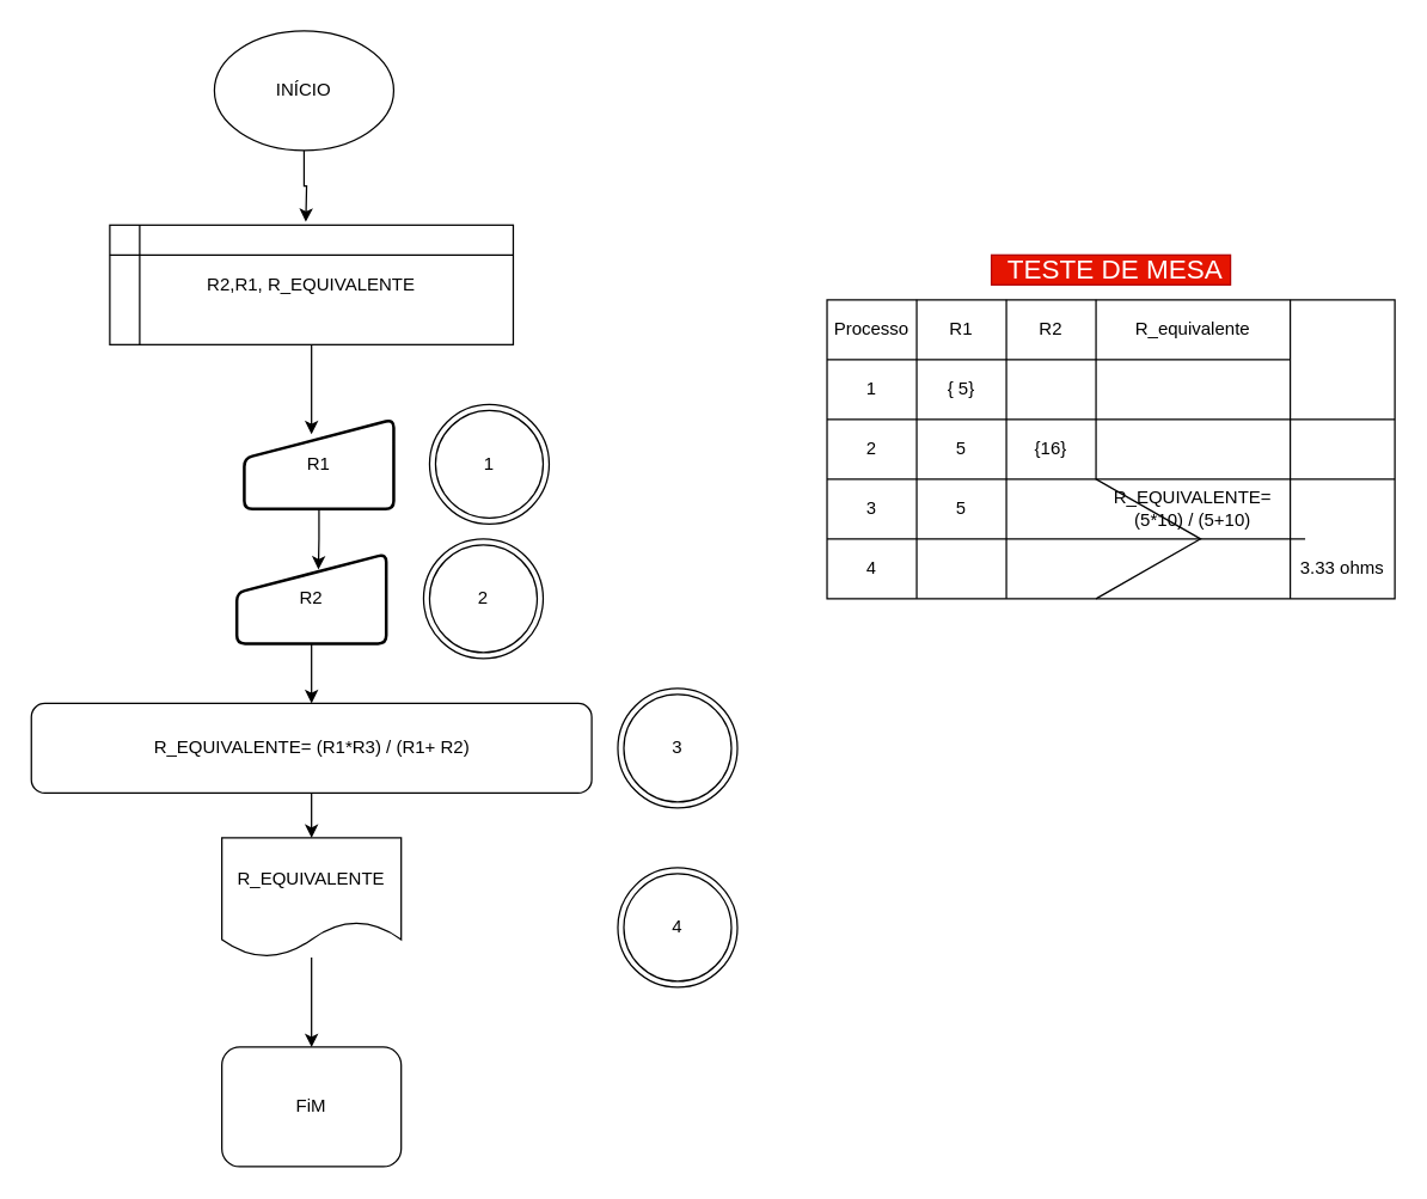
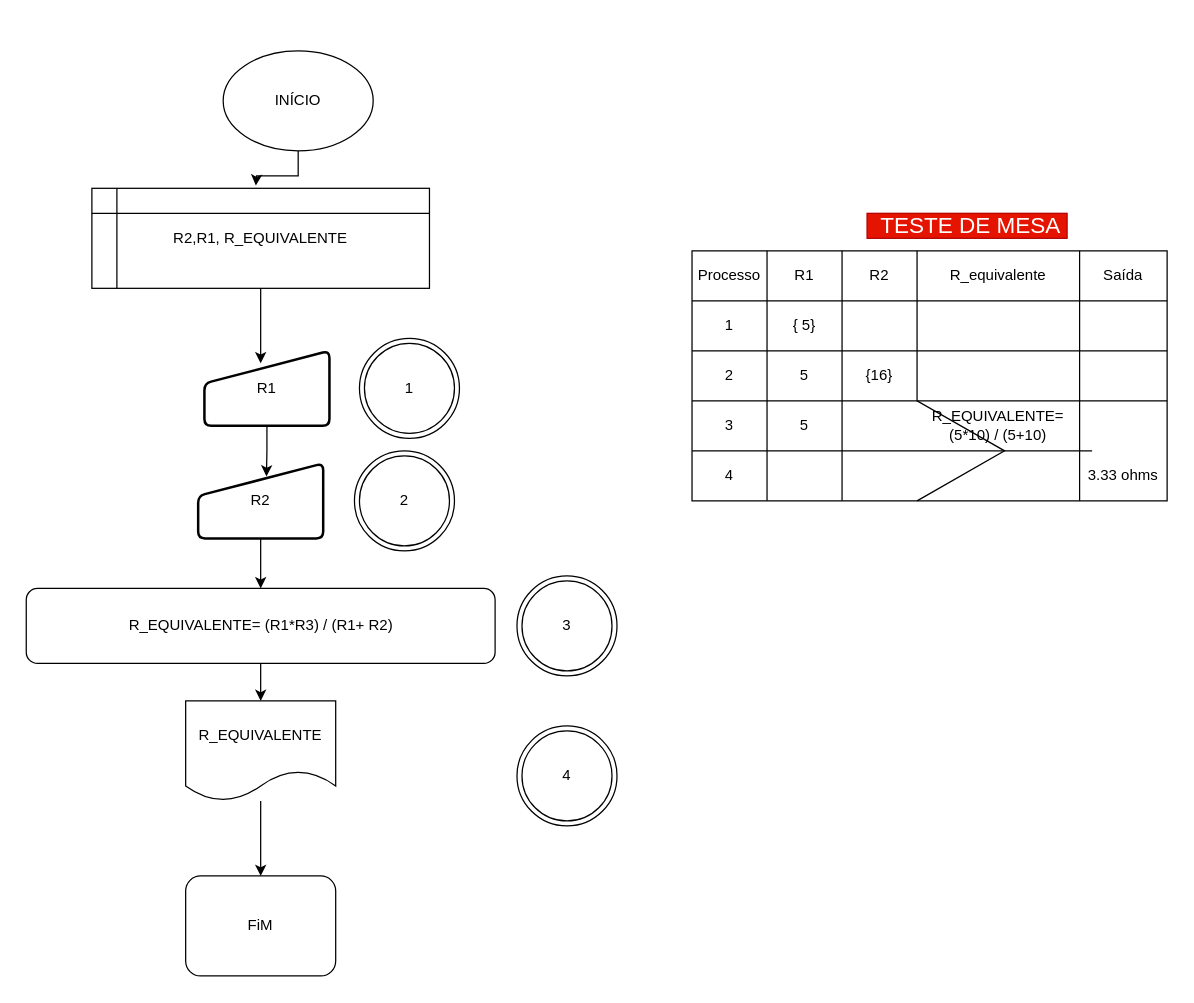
  <mxCell id="0" />
  <mxCell id="1" parent="0" />
  <mxCell id="2" style="edgeStyle=orthogonalEdgeStyle;rounded=0;orthogonalLoop=1;jettySize=auto;html=1;entryX=0.466;entryY=-0.031;entryDx=0;entryDy=0;entryPerimeter=0;" edge="1" parent="1" source="3"><mxGeometry relative="1" as="geometry"><mxPoint x="204.18" y="147.83" as="targetPoint" /></mxGeometry></mxCell>
- <mxCell id="3" value="INÍCIO" style="ellipse;whiteSpace=wrap;html=1;" vertex="1" parent="1"><mxGeometry x="143" y="20" width="120" height="80" as="geometry" /></mxCell>
+ <mxCell id="3" value="INÍCIO" style="ellipse;whiteSpace=wrap;html=1;" vertex="1" parent="1"><mxGeometry x="178" y="40" width="120" height="80" as="geometry" /></mxCell>
  <mxCell id="4" style="edgeStyle=orthogonalEdgeStyle;rounded=0;orthogonalLoop=1;jettySize=auto;html=1;" edge="1" parent="1" source="5"><mxGeometry relative="1" as="geometry"><mxPoint x="208" y="290" as="targetPoint" /><Array as="points"><mxPoint x="208" y="265" /></Array></mxGeometry></mxCell>
  <mxCell id="5" value="&lt;span&gt;R2,R1, R_EQUIVALENTE&lt;/span&gt;" style="shape=internalStorage;whiteSpace=wrap;html=1;backgroundOutline=1;" vertex="1" parent="1"><mxGeometry x="73" y="150" width="270" height="80" as="geometry" /></mxCell>
  <mxCell id="6" style="edgeStyle=orthogonalEdgeStyle;rounded=0;orthogonalLoop=1;jettySize=auto;html=1;entryX=0.546;entryY=0.174;entryDx=0;entryDy=0;entryPerimeter=0;" edge="1" parent="1" source="7" target="9"><mxGeometry relative="1" as="geometry" /></mxCell>
  <mxCell id="7" value="R1" style="html=1;strokeWidth=2;shape=manualInput;whiteSpace=wrap;rounded=1;size=26;arcSize=11;" vertex="1" parent="1"><mxGeometry x="163" y="280" width="100" height="60" as="geometry" /></mxCell>
  <mxCell id="8" style="edgeStyle=orthogonalEdgeStyle;rounded=0;orthogonalLoop=1;jettySize=auto;html=1;" edge="1" parent="1" source="9"><mxGeometry relative="1" as="geometry"><mxPoint x="208" y="470" as="targetPoint" /></mxGeometry></mxCell>
  <mxCell id="9" value="R2" style="html=1;strokeWidth=2;shape=manualInput;whiteSpace=wrap;rounded=1;size=26;arcSize=11;" vertex="1" parent="1"><mxGeometry x="158" y="370" width="100" height="60" as="geometry" /></mxCell>
  <mxCell id="10" style="edgeStyle=orthogonalEdgeStyle;rounded=0;orthogonalLoop=1;jettySize=auto;html=1;entryX=0.5;entryY=0;entryDx=0;entryDy=0;" edge="1" parent="1" source="11" target="13"><mxGeometry relative="1" as="geometry" /></mxCell>
  <mxCell id="11" value="R_EQUIVALENTE= (R1*R3) / (R1+ R2)" style="rounded=1;whiteSpace=wrap;html=1;" vertex="1" parent="1"><mxGeometry x="20.5" y="470" width="375" height="60" as="geometry" /></mxCell>
  <mxCell id="12" style="edgeStyle=orthogonalEdgeStyle;rounded=0;orthogonalLoop=1;jettySize=auto;html=1;entryX=0.5;entryY=0;entryDx=0;entryDy=0;" edge="1" parent="1" source="13" target="14"><mxGeometry relative="1" as="geometry" /></mxCell>
  <mxCell id="13" value="R_EQUIVALENTE" style="shape=document;whiteSpace=wrap;html=1;boundedLbl=1;" vertex="1" parent="1"><mxGeometry x="148" y="560" width="120" height="80" as="geometry" /></mxCell>
  <mxCell id="14" value="FiM" style="whiteSpace=wrap;html=1;rounded=1;" vertex="1" parent="1"><mxGeometry x="148" y="700" width="120" height="80" as="geometry" /></mxCell>
  <mxCell id="15" value="1" style="ellipse;shape=doubleEllipse;whiteSpace=wrap;html=1;aspect=fixed;" vertex="1" parent="1"><mxGeometry x="287" y="270" width="80" height="80" as="geometry" /></mxCell>
  <mxCell id="16" value="2" style="ellipse;shape=doubleEllipse;whiteSpace=wrap;html=1;aspect=fixed;" vertex="1" parent="1"><mxGeometry x="283" y="360" width="80" height="80" as="geometry" /></mxCell>
  <mxCell id="17" value="3" style="ellipse;shape=doubleEllipse;whiteSpace=wrap;html=1;aspect=fixed;" vertex="1" parent="1"><mxGeometry x="413" y="460" width="80" height="80" as="geometry" /></mxCell>
  <mxCell id="18" value="4" style="ellipse;shape=doubleEllipse;whiteSpace=wrap;html=1;aspect=fixed;" vertex="1" parent="1"><mxGeometry x="413" y="580" width="80" height="80" as="geometry" /></mxCell>
  <mxCell id="19" value="" style="shape=table;html=1;whiteSpace=wrap;startSize=0;container=1;collapsible=0;childLayout=tableLayout;" vertex="1" parent="1"><mxGeometry x="553" y="200" width="380" height="200" as="geometry" /></mxCell>
  <mxCell id="20" value="" style="shape=partialRectangle;html=1;whiteSpace=wrap;collapsible=0;dropTarget=0;pointerEvents=0;fillColor=none;top=0;left=0;bottom=0;right=0;points=[[0,0.5],[1,0.5]];portConstraint=eastwest;" vertex="1" parent="19"><mxGeometry width="380" height="40" as="geometry" /></mxCell>
  <mxCell id="21" value="Processo" style="shape=partialRectangle;html=1;whiteSpace=wrap;connectable=0;overflow=hidden;fillColor=none;top=0;left=0;bottom=0;right=0;" vertex="1" parent="20"><mxGeometry width="60" height="40" as="geometry" /></mxCell>
  <mxCell id="22" value="R1" style="shape=partialRectangle;html=1;whiteSpace=wrap;connectable=0;overflow=hidden;fillColor=none;top=0;left=0;bottom=0;right=0;" vertex="1" parent="20"><mxGeometry x="60" width="60" height="40" as="geometry" /></mxCell>
  <mxCell id="23" value="R2" style="shape=partialRectangle;html=1;whiteSpace=wrap;connectable=0;overflow=hidden;fillColor=none;top=0;left=0;bottom=0;right=0;" vertex="1" parent="20"><mxGeometry x="120" width="60" height="40" as="geometry" /></mxCell>
  <mxCell id="24" value="R_equivalente" style="shape=partialRectangle;html=1;whiteSpace=wrap;connectable=0;overflow=hidden;fillColor=none;top=0;left=0;bottom=0;right=0;" vertex="1" parent="20"><mxGeometry x="180" width="130" height="40" as="geometry" /></mxCell>
+ <mxCell id="25" value="Saída" style="shape=partialRectangle;html=1;whiteSpace=wrap;connectable=0;overflow=hidden;fillColor=none;top=0;left=0;bottom=0;right=0;" vertex="1" parent="20"><mxGeometry x="310" width="70" height="40" as="geometry" /></mxCell>
  <mxCell id="26" value="" style="shape=partialRectangle;html=1;whiteSpace=wrap;collapsible=0;dropTarget=0;pointerEvents=0;fillColor=none;top=0;left=0;bottom=0;right=0;points=[[0,0.5],[1,0.5]];portConstraint=eastwest;" vertex="1" parent="19"><mxGeometry y="40" width="380" height="40" as="geometry" /></mxCell>
  <mxCell id="27" value="1" style="shape=partialRectangle;html=1;whiteSpace=wrap;connectable=0;overflow=hidden;fillColor=none;top=0;left=0;bottom=0;right=0;" vertex="1" parent="26"><mxGeometry width="60" height="40" as="geometry" /></mxCell>
  <mxCell id="28" value="{ 5}" style="shape=partialRectangle;html=1;whiteSpace=wrap;connectable=0;overflow=hidden;fillColor=none;top=0;left=0;bottom=0;right=0;" vertex="1" parent="26"><mxGeometry x="60" width="60" height="40" as="geometry" /></mxCell>
  <mxCell id="29" value="" style="shape=partialRectangle;html=1;whiteSpace=wrap;connectable=0;overflow=hidden;fillColor=none;top=0;left=0;bottom=0;right=0;" vertex="1" parent="26"><mxGeometry x="120" width="60" height="40" as="geometry" /></mxCell>
  <mxCell id="30" value="" style="shape=partialRectangle;html=1;whiteSpace=wrap;connectable=0;overflow=hidden;fillColor=none;top=0;left=0;bottom=0;right=0;" vertex="1" parent="26"><mxGeometry x="180" width="130" height="40" as="geometry" /></mxCell>
  <mxCell id="31" value="" style="shape=partialRectangle;html=1;whiteSpace=wrap;connectable=0;overflow=hidden;fillColor=none;top=0;left=0;bottom=0;right=0;" vertex="1" parent="26"><mxGeometry x="310" width="70" height="40" as="geometry" /></mxCell>
  <mxCell id="32" value="" style="shape=partialRectangle;html=1;whiteSpace=wrap;collapsible=0;dropTarget=0;pointerEvents=0;fillColor=none;top=0;left=0;bottom=0;right=0;points=[[0,0.5],[1,0.5]];portConstraint=eastwest;" vertex="1" parent="19"><mxGeometry y="80" width="380" height="40" as="geometry" /></mxCell>
  <mxCell id="33" value="2" style="shape=partialRectangle;html=1;whiteSpace=wrap;connectable=0;overflow=hidden;fillColor=none;top=0;left=0;bottom=0;right=0;" vertex="1" parent="32"><mxGeometry width="60" height="40" as="geometry" /></mxCell>
  <mxCell id="34" value="5" style="shape=partialRectangle;html=1;whiteSpace=wrap;connectable=0;overflow=hidden;fillColor=none;top=0;left=0;bottom=0;right=0;" vertex="1" parent="32"><mxGeometry x="60" width="60" height="40" as="geometry" /></mxCell>
  <mxCell id="35" value="{16}" style="shape=partialRectangle;html=1;whiteSpace=wrap;connectable=0;overflow=hidden;fillColor=none;top=0;left=0;bottom=0;right=0;" vertex="1" parent="32"><mxGeometry x="120" width="60" height="40" as="geometry" /></mxCell>
  <mxCell id="36" value="" style="shape=partialRectangle;html=1;whiteSpace=wrap;connectable=0;overflow=hidden;fillColor=none;top=0;left=0;bottom=0;right=0;" vertex="1" parent="32"><mxGeometry x="180" width="130" height="40" as="geometry" /></mxCell>
  <mxCell id="37" value="" style="shape=partialRectangle;html=1;whiteSpace=wrap;connectable=0;overflow=hidden;fillColor=none;top=0;left=0;bottom=0;right=0;" vertex="1" parent="32"><mxGeometry x="310" width="70" height="40" as="geometry" /></mxCell>
  <mxCell id="38" value="" style="shape=partialRectangle;html=1;whiteSpace=wrap;collapsible=0;dropTarget=0;pointerEvents=0;fillColor=none;top=0;left=0;bottom=0;right=0;points=[[0,0.5],[1,0.5]];portConstraint=eastwest;" vertex="1" parent="19"><mxGeometry y="120" width="380" height="40" as="geometry" /></mxCell>
  <mxCell id="39" value="3" style="shape=partialRectangle;html=1;whiteSpace=wrap;connectable=0;overflow=hidden;fillColor=none;top=0;left=0;bottom=0;right=0;" vertex="1" parent="38"><mxGeometry width="60" height="40" as="geometry" /></mxCell>
  <mxCell id="40" value="5" style="shape=partialRectangle;html=1;whiteSpace=wrap;connectable=0;overflow=hidden;fillColor=none;top=0;left=0;bottom=0;right=0;" vertex="1" parent="38"><mxGeometry x="60" width="60" height="40" as="geometry" /></mxCell>
  <mxCell id="41" value="&lt;span&gt;R_EQUIVALENTE= (5*10) / (5+10)&lt;/span&gt;" style="shape=partialRectangle;html=1;whiteSpace=wrap;connectable=0;overflow=hidden;fillColor=none;top=0;left=0;bottom=0;right=0;" vertex="1" parent="38"><mxGeometry x="180" width="130" height="40" as="geometry" /></mxCell>
  <mxCell id="42" value="" style="shape=partialRectangle;html=1;whiteSpace=wrap;connectable=0;overflow=hidden;fillColor=none;top=0;left=0;bottom=0;right=0;" vertex="1" parent="38"><mxGeometry x="310" width="70" height="40" as="geometry" /></mxCell>
  <mxCell id="43" value="" style="shape=partialRectangle;html=1;whiteSpace=wrap;collapsible=0;dropTarget=0;pointerEvents=0;fillColor=none;top=0;left=0;bottom=0;right=0;points=[[0,0.5],[1,0.5]];portConstraint=eastwest;" vertex="1" parent="19"><mxGeometry y="160" width="380" height="40" as="geometry" /></mxCell>
  <mxCell id="44" value="4" style="shape=partialRectangle;html=1;whiteSpace=wrap;connectable=0;overflow=hidden;fillColor=none;top=0;left=0;bottom=0;right=0;" vertex="1" parent="43"><mxGeometry width="60" height="40" as="geometry" /></mxCell>
  <mxCell id="45" value="" style="shape=partialRectangle;html=1;whiteSpace=wrap;connectable=0;overflow=hidden;fillColor=none;top=0;left=0;bottom=0;right=0;" vertex="1" parent="43"><mxGeometry x="60" width="60" height="40" as="geometry" /></mxCell>
  <mxCell id="46" value="" style="shape=partialRectangle;html=1;whiteSpace=wrap;connectable=0;overflow=hidden;fillColor=none;top=0;left=0;bottom=0;right=0;" vertex="1" parent="43"><mxGeometry x="120" width="60" height="40" as="geometry" /></mxCell>
  <mxCell id="47" value="" style="shape=partialRectangle;html=1;whiteSpace=wrap;connectable=0;overflow=hidden;fillColor=none;top=0;left=0;bottom=0;right=0;" vertex="1" parent="43"><mxGeometry x="180" width="130" height="40" as="geometry" /></mxCell>
  <mxCell id="48" value="3.33 ohms" style="shape=partialRectangle;html=1;whiteSpace=wrap;connectable=0;overflow=hidden;fillColor=none;top=0;left=0;bottom=0;right=0;" vertex="1" parent="43"><mxGeometry x="310" width="70" height="40" as="geometry" /></mxCell>
- <mxCell id="49" value="&lt;font style=&quot;font-size: 18px&quot;&gt;&amp;nbsp;TESTE DE MESA&lt;/font&gt;" style="text;html=1;align=center;verticalAlign=middle;resizable=0;points=[];autosize=1;fillColor=#e51400;strokeColor=#B20000;fontColor=#ffffff;" vertex="1" parent="1"><mxGeometry x="663" y="170" width="160" height="20" as="geometry" /></mxCell>
+ <mxCell id="49" value="&lt;font style=&quot;font-size: 18px&quot;&gt;&amp;nbsp;TESTE DE MESA&lt;/font&gt;" style="text;html=1;align=center;verticalAlign=middle;resizable=0;points=[];autosize=1;fillColor=#e51400;strokeColor=#B20000;fontColor=#ffffff;" vertex="1" parent="1"><mxGeometry x="693" y="170" width="160" height="20" as="geometry" /></mxCell>
